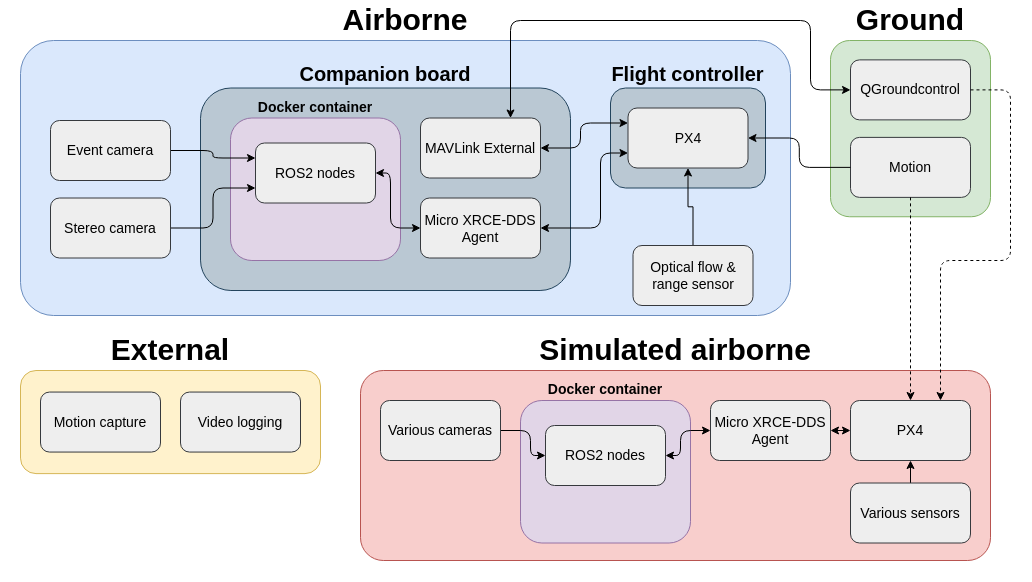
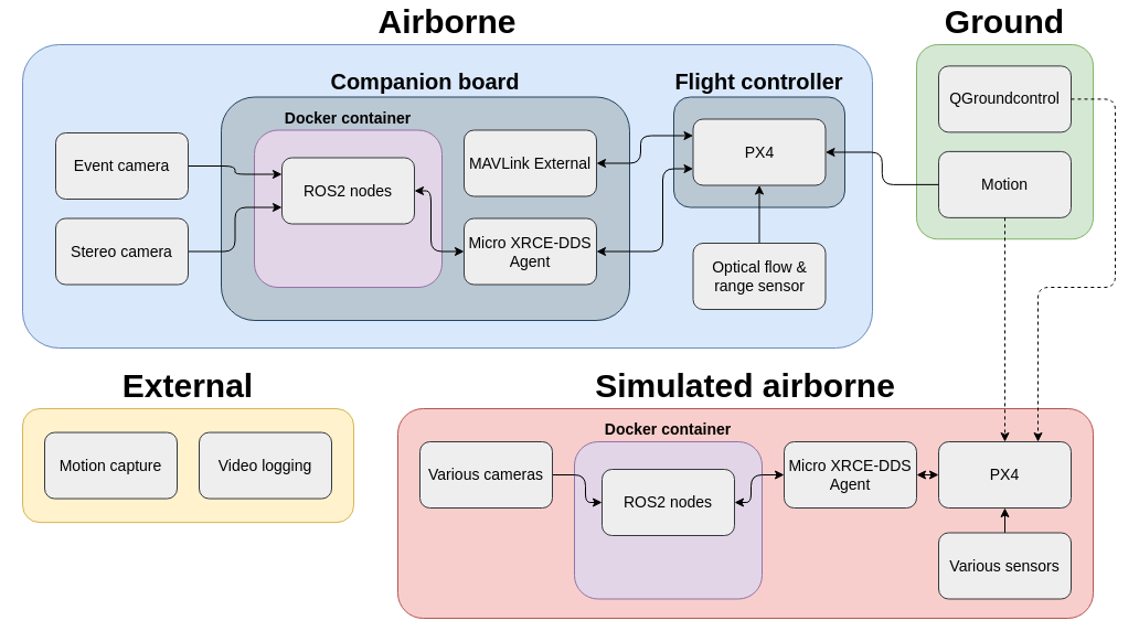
  <mxCell id="0" />
  <mxCell id="1" parent="0" />
  <mxCell id="2" value="Ground" style="rounded=1;whiteSpace=wrap;html=1;labelPosition=center;verticalLabelPosition=top;align=center;verticalAlign=bottom;fontStyle=1;fontSize=30;arcSize=12;fillColor=#d5e8d4;strokeColor=#82b366;" vertex="1" parent="1"><mxGeometry x="830" y="40" width="160" height="176.25" as="geometry" /></mxCell>
  <mxCell id="3" value="Airborne" style="rounded=1;whiteSpace=wrap;html=1;labelPosition=center;verticalLabelPosition=top;align=center;verticalAlign=bottom;fontStyle=1;fontSize=30;arcSize=12;fillColor=#dae8fc;strokeColor=#6c8ebf;" vertex="1" parent="1"><mxGeometry x="20" y="40" width="770" height="275" as="geometry" /></mxCell>
  <mxCell id="4" value="Companion board" style="rounded=1;whiteSpace=wrap;html=1;fontStyle=1;labelPosition=center;verticalLabelPosition=top;align=center;verticalAlign=bottom;fontSize=20;fillColor=#bac8d3;strokeColor=#23445d;" vertex="1" parent="1"><mxGeometry x="200" y="87.5" width="370" height="202.5" as="geometry" /></mxCell>
  <mxCell id="5" value="Docker container" style="rounded=1;whiteSpace=wrap;html=1;labelPosition=center;verticalLabelPosition=top;align=center;verticalAlign=bottom;fontStyle=1;fontSize=14;fillColor=#e1d5e7;strokeColor=#9673a6;" vertex="1" parent="1"><mxGeometry x="230" y="117.5" width="170" height="142.5" as="geometry" /></mxCell>
  <mxCell id="6" value="MAVLink External" style="rounded=1;whiteSpace=wrap;html=1;fontSize=14;fillColor=#eeeeee;strokeColor=#36393d;" vertex="1" parent="1"><mxGeometry x="420" y="117.5" width="120" height="60" as="geometry" /></mxCell>
  <mxCell id="7" style="edgeStyle=orthogonalEdgeStyle;rounded=1;orthogonalLoop=1;jettySize=auto;html=1;exitX=1;exitY=0.5;exitDx=0;exitDy=0;entryX=0;entryY=0.5;entryDx=0;entryDy=0;startArrow=classic;startFill=1;curved=0;" edge="1" parent="1" source="8" target="9"><mxGeometry relative="1" as="geometry"><Array as="points"><mxPoint x="390" y="172.5" /><mxPoint x="390" y="227.5" /></Array></mxGeometry></mxCell>
  <mxCell id="8" value="ROS2 nodes" style="rounded=1;whiteSpace=wrap;html=1;fontSize=14;fillColor=#eeeeee;strokeColor=#36393d;fontStyle=0" vertex="1" parent="1"><mxGeometry x="255" y="142.5" width="120" height="60" as="geometry" /></mxCell>
  <mxCell id="9" value="Micro XRCE-DDS Agent" style="rounded=1;whiteSpace=wrap;html=1;fontSize=14;fillColor=#eeeeee;strokeColor=#36393d;" vertex="1" parent="1"><mxGeometry x="420" y="197.5" width="120" height="60" as="geometry" /></mxCell>
- <mxCell id="10" style="edgeStyle=orthogonalEdgeStyle;rounded=1;orthogonalLoop=1;jettySize=auto;html=1;exitX=0;exitY=0.5;exitDx=0;exitDy=0;entryX=0.75;entryY=0;entryDx=0;entryDy=0;curved=0;startArrow=classic;startFill=1;" edge="1" parent="1" source="11" target="6"><mxGeometry relative="1" as="geometry"><Array as="points"><mxPoint x="810" y="89" /><mxPoint x="810" y="20" /><mxPoint x="510" y="20" /></Array></mxGeometry></mxCell>
  <mxCell id="11" value="QGroundcontrol" style="rounded=1;whiteSpace=wrap;html=1;fontSize=14;fillColor=#eeeeee;strokeColor=#36393d;" vertex="1" parent="1"><mxGeometry x="850" y="59.38" width="120" height="60" as="geometry" /></mxCell>
  <mxCell id="12" value="External" style="rounded=1;whiteSpace=wrap;html=1;fontStyle=1;labelPosition=center;verticalLabelPosition=top;align=center;verticalAlign=bottom;fontSize=30;fillColor=#fff2cc;strokeColor=#d6b656;" vertex="1" parent="1"><mxGeometry x="20" y="370" width="300" height="103.12" as="geometry" /></mxCell>
  <mxCell id="13" value="Motion capture" style="rounded=1;whiteSpace=wrap;html=1;fontSize=14;fillColor=#eeeeee;strokeColor=#36393d;" vertex="1" parent="1"><mxGeometry x="40" y="391.56" width="120" height="60" as="geometry" /></mxCell>
  <mxCell id="14" value="Video logging" style="rounded=1;whiteSpace=wrap;html=1;fontSize=14;fillColor=#eeeeee;strokeColor=#36393d;" vertex="1" parent="1"><mxGeometry x="180" y="391.56" width="120" height="60" as="geometry" /></mxCell>
  <mxCell id="15" value="Motion" style="rounded=1;whiteSpace=wrap;html=1;fontSize=14;fillColor=#eeeeee;strokeColor=#36393d;" vertex="1" parent="1"><mxGeometry x="850" y="136.88" width="120" height="60" as="geometry" /></mxCell>
  <mxCell id="16" value="&lt;div&gt;Flight controller&lt;/div&gt;" style="rounded=1;whiteSpace=wrap;html=1;fontStyle=1;labelPosition=center;verticalLabelPosition=top;align=center;verticalAlign=bottom;fontSize=20;fillColor=#bac8d3;strokeColor=#23445d;" vertex="1" parent="1"><mxGeometry x="610" y="87.5" width="155" height="100" as="geometry" /></mxCell>
  <mxCell id="17" value="PX4" style="rounded=1;whiteSpace=wrap;html=1;fontSize=14;fillColor=#eeeeee;strokeColor=#36393d;" vertex="1" parent="1"><mxGeometry x="627.5" y="107.5" width="120" height="60" as="geometry" /></mxCell>
  <mxCell id="18" style="edgeStyle=orthogonalEdgeStyle;rounded=1;orthogonalLoop=1;jettySize=auto;html=1;exitX=1;exitY=0.5;exitDx=0;exitDy=0;entryX=0;entryY=0.75;entryDx=0;entryDy=0;startArrow=classic;startFill=1;curved=0;" edge="1" parent="1" source="9" target="17"><mxGeometry relative="1" as="geometry"><Array as="points"><mxPoint x="600" y="227.5" /><mxPoint x="600" y="152.5" /></Array></mxGeometry></mxCell>
  <mxCell id="19" style="edgeStyle=orthogonalEdgeStyle;rounded=1;orthogonalLoop=1;jettySize=auto;html=1;exitX=1;exitY=0.5;exitDx=0;exitDy=0;entryX=0;entryY=0.25;entryDx=0;entryDy=0;startArrow=classic;startFill=1;curved=0;" edge="1" parent="1" source="6" target="17"><mxGeometry relative="1" as="geometry"><Array as="points"><mxPoint x="580" y="147.5" /><mxPoint x="580" y="122.5" /></Array></mxGeometry></mxCell>
  <mxCell id="20" style="edgeStyle=orthogonalEdgeStyle;rounded=1;orthogonalLoop=1;jettySize=auto;html=1;exitX=1;exitY=0.5;exitDx=0;exitDy=0;entryX=0;entryY=0.25;entryDx=0;entryDy=0;curved=0;" edge="1" parent="1" source="21" target="8"><mxGeometry relative="1" as="geometry" /></mxCell>
  <mxCell id="21" value="Event camera" style="rounded=1;whiteSpace=wrap;html=1;fontSize=14;fillColor=#eeeeee;strokeColor=#36393d;" vertex="1" parent="1"><mxGeometry x="50" y="120" width="120" height="60" as="geometry" /></mxCell>
  <mxCell id="22" style="edgeStyle=orthogonalEdgeStyle;rounded=0;orthogonalLoop=1;jettySize=auto;html=1;exitX=0.5;exitY=0;exitDx=0;exitDy=0;entryX=0.5;entryY=1;entryDx=0;entryDy=0;" edge="1" parent="1" source="23" target="17"><mxGeometry relative="1" as="geometry" /></mxCell>
- <mxCell id="23" value="Optical flow &amp;amp; range sensor" style="rounded=1;whiteSpace=wrap;html=1;fontSize=14;fillColor=#eeeeee;strokeColor=#36393d;" vertex="1" parent="1"><mxGeometry x="632.5" y="245" width="120" height="60" as="geometry" /></mxCell>
+ <mxCell id="23" value="Optical flow &amp;amp; range sensor" style="rounded=1;whiteSpace=wrap;html=1;fontSize=14;fillColor=#eeeeee;strokeColor=#36393d;" vertex="1" parent="1"><mxGeometry x="627.5" y="220" width="120" height="60" as="geometry" /></mxCell>
  <mxCell id="24" style="edgeStyle=orthogonalEdgeStyle;rounded=1;orthogonalLoop=1;jettySize=auto;html=1;exitX=1;exitY=0.5;exitDx=0;exitDy=0;entryX=0;entryY=0.75;entryDx=0;entryDy=0;curved=0;" edge="1" parent="1" source="25" target="8"><mxGeometry relative="1" as="geometry" /></mxCell>
  <mxCell id="25" value="Stereo camera" style="rounded=1;whiteSpace=wrap;html=1;fontSize=14;fillColor=#eeeeee;strokeColor=#36393d;" vertex="1" parent="1"><mxGeometry x="50" y="197.5" width="120" height="60" as="geometry" /></mxCell>
  <mxCell id="26" style="edgeStyle=orthogonalEdgeStyle;rounded=1;orthogonalLoop=1;jettySize=auto;html=1;exitX=0;exitY=0.5;exitDx=0;exitDy=0;entryX=1;entryY=0.5;entryDx=0;entryDy=0;curved=0;" edge="1" parent="1" source="15" target="17"><mxGeometry relative="1" as="geometry" /></mxCell>
  <mxCell id="27" value="Simulated airborne" style="rounded=1;whiteSpace=wrap;html=1;labelPosition=center;verticalLabelPosition=top;align=center;verticalAlign=bottom;fontStyle=1;fontSize=30;arcSize=12;fillColor=#f8cecc;strokeColor=#b85450;" vertex="1" parent="1"><mxGeometry x="360" y="370" width="630" height="190" as="geometry" /></mxCell>
  <mxCell id="28" value="Docker container" style="rounded=1;whiteSpace=wrap;html=1;labelPosition=center;verticalLabelPosition=top;align=center;verticalAlign=bottom;fontStyle=1;fontSize=14;fillColor=#e1d5e7;strokeColor=#9673a6;" vertex="1" parent="1"><mxGeometry x="520" y="400" width="170" height="142.5" as="geometry" /></mxCell>
  <mxCell id="29" value="ROS2 nodes" style="rounded=1;whiteSpace=wrap;html=1;fontSize=14;fillColor=#eeeeee;strokeColor=#36393d;" vertex="1" parent="1"><mxGeometry x="545" y="425" width="120" height="60" as="geometry" /></mxCell>
  <mxCell id="30" style="edgeStyle=orthogonalEdgeStyle;rounded=0;orthogonalLoop=1;jettySize=auto;html=1;exitX=0;exitY=0.5;exitDx=0;exitDy=0;entryX=1;entryY=0.5;entryDx=0;entryDy=0;startArrow=classic;startFill=1;" edge="1" parent="1" source="31" target="33"><mxGeometry relative="1" as="geometry" /></mxCell>
  <mxCell id="31" value="PX4" style="rounded=1;whiteSpace=wrap;html=1;fontSize=14;fillColor=#eeeeee;strokeColor=#36393d;" vertex="1" parent="1"><mxGeometry x="850" y="400" width="120" height="60" as="geometry" /></mxCell>
  <mxCell id="32" style="edgeStyle=orthogonalEdgeStyle;rounded=1;orthogonalLoop=1;jettySize=auto;html=1;exitX=0;exitY=0.5;exitDx=0;exitDy=0;entryX=1;entryY=0.5;entryDx=0;entryDy=0;startArrow=classic;startFill=1;curved=0;" edge="1" parent="1" source="33" target="29"><mxGeometry relative="1" as="geometry"><Array as="points"><mxPoint x="680" y="430" /><mxPoint x="680" y="455" /></Array></mxGeometry></mxCell>
  <mxCell id="33" value="Micro XRCE-DDS Agent" style="rounded=1;whiteSpace=wrap;html=1;fontSize=14;fillColor=#eeeeee;strokeColor=#36393d;" vertex="1" parent="1"><mxGeometry x="710" y="400" width="120" height="60" as="geometry" /></mxCell>
  <mxCell id="34" style="edgeStyle=orthogonalEdgeStyle;rounded=1;orthogonalLoop=1;jettySize=auto;html=1;exitX=1;exitY=0.5;exitDx=0;exitDy=0;entryX=0;entryY=0.5;entryDx=0;entryDy=0;curved=0;" edge="1" parent="1" source="35" target="29"><mxGeometry relative="1" as="geometry"><Array as="points"><mxPoint x="530" y="430" /><mxPoint x="530" y="455" /></Array></mxGeometry></mxCell>
  <mxCell id="35" value="Various cameras" style="rounded=1;whiteSpace=wrap;html=1;fontSize=14;fillColor=#eeeeee;strokeColor=#36393d;" vertex="1" parent="1"><mxGeometry x="380" y="400" width="120" height="60" as="geometry" /></mxCell>
  <mxCell id="36" style="edgeStyle=orthogonalEdgeStyle;rounded=0;orthogonalLoop=1;jettySize=auto;html=1;exitX=0.5;exitY=0;exitDx=0;exitDy=0;entryX=0.5;entryY=1;entryDx=0;entryDy=0;" edge="1" parent="1" source="37" target="31"><mxGeometry relative="1" as="geometry" /></mxCell>
  <mxCell id="37" value="Various sensors" style="rounded=1;whiteSpace=wrap;html=1;fontSize=14;fillColor=#eeeeee;strokeColor=#36393d;" vertex="1" parent="1"><mxGeometry x="850" y="482.5" width="120" height="60" as="geometry" /></mxCell>
  <mxCell id="38" style="edgeStyle=orthogonalEdgeStyle;rounded=1;orthogonalLoop=1;jettySize=auto;html=1;exitX=1;exitY=0.5;exitDx=0;exitDy=0;entryX=0.75;entryY=0;entryDx=0;entryDy=0;curved=0;dashed=1;" edge="1" parent="1" source="11" target="31"><mxGeometry relative="1" as="geometry"><Array as="points"><mxPoint x="1010" y="89" /><mxPoint x="1010" y="260" /><mxPoint x="940" y="260" /></Array></mxGeometry></mxCell>
  <mxCell id="39" style="edgeStyle=orthogonalEdgeStyle;rounded=0;orthogonalLoop=1;jettySize=auto;html=1;exitX=0.5;exitY=1;exitDx=0;exitDy=0;entryX=0.5;entryY=0;entryDx=0;entryDy=0;dashed=1;" edge="1" parent="1" source="15" target="31"><mxGeometry relative="1" as="geometry" /></mxCell>
